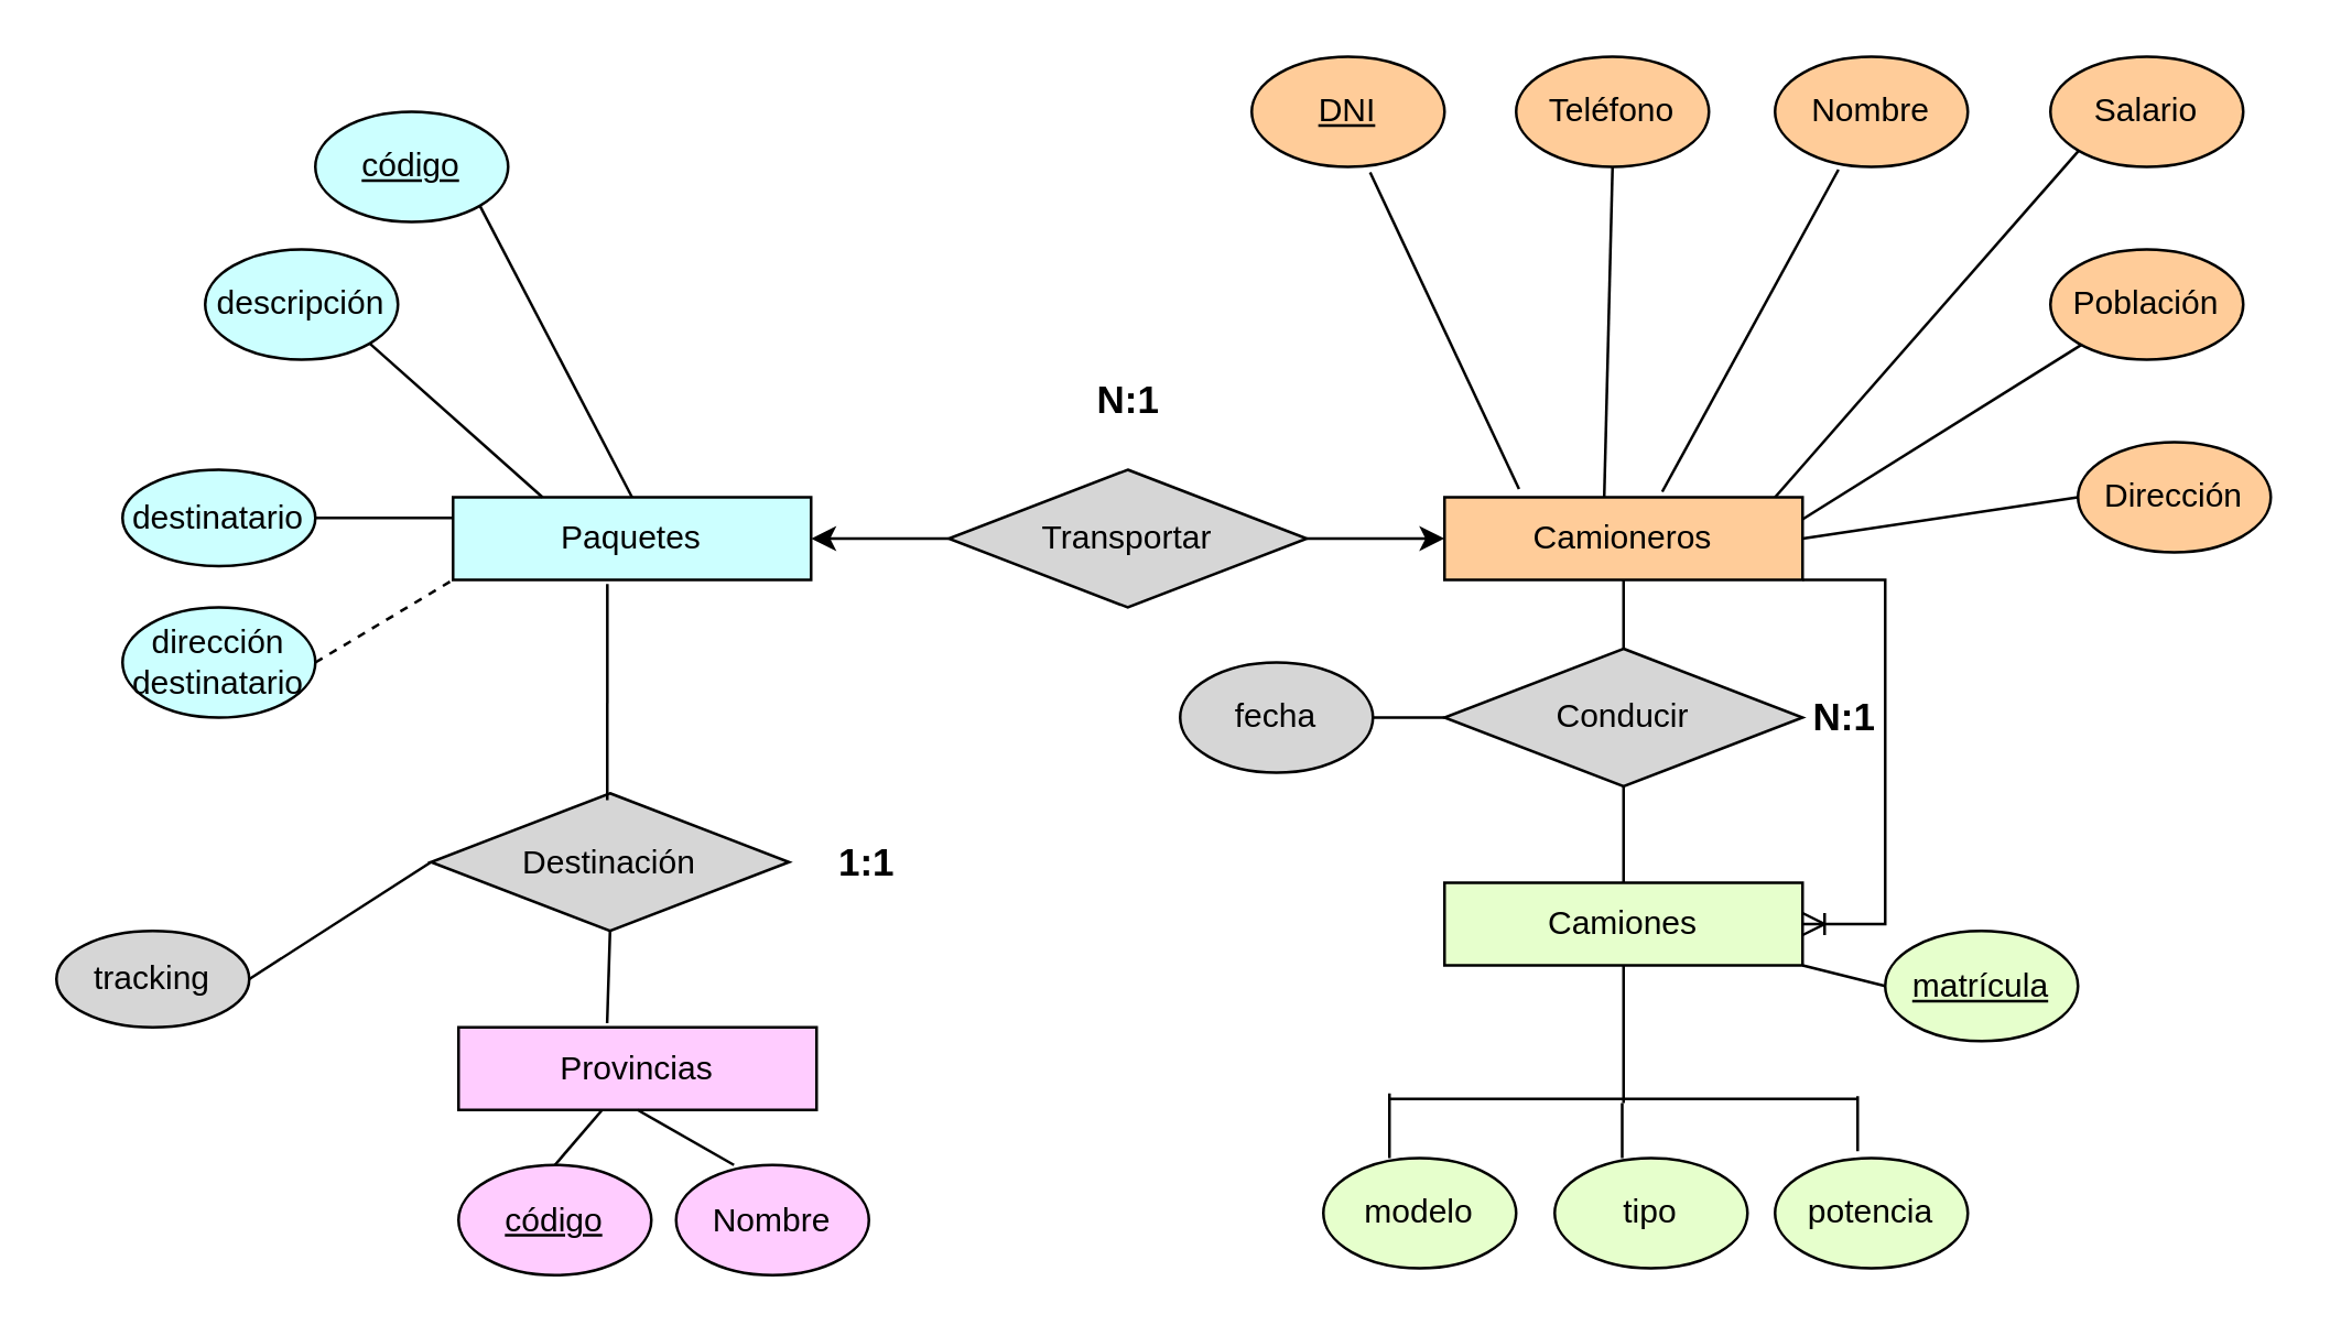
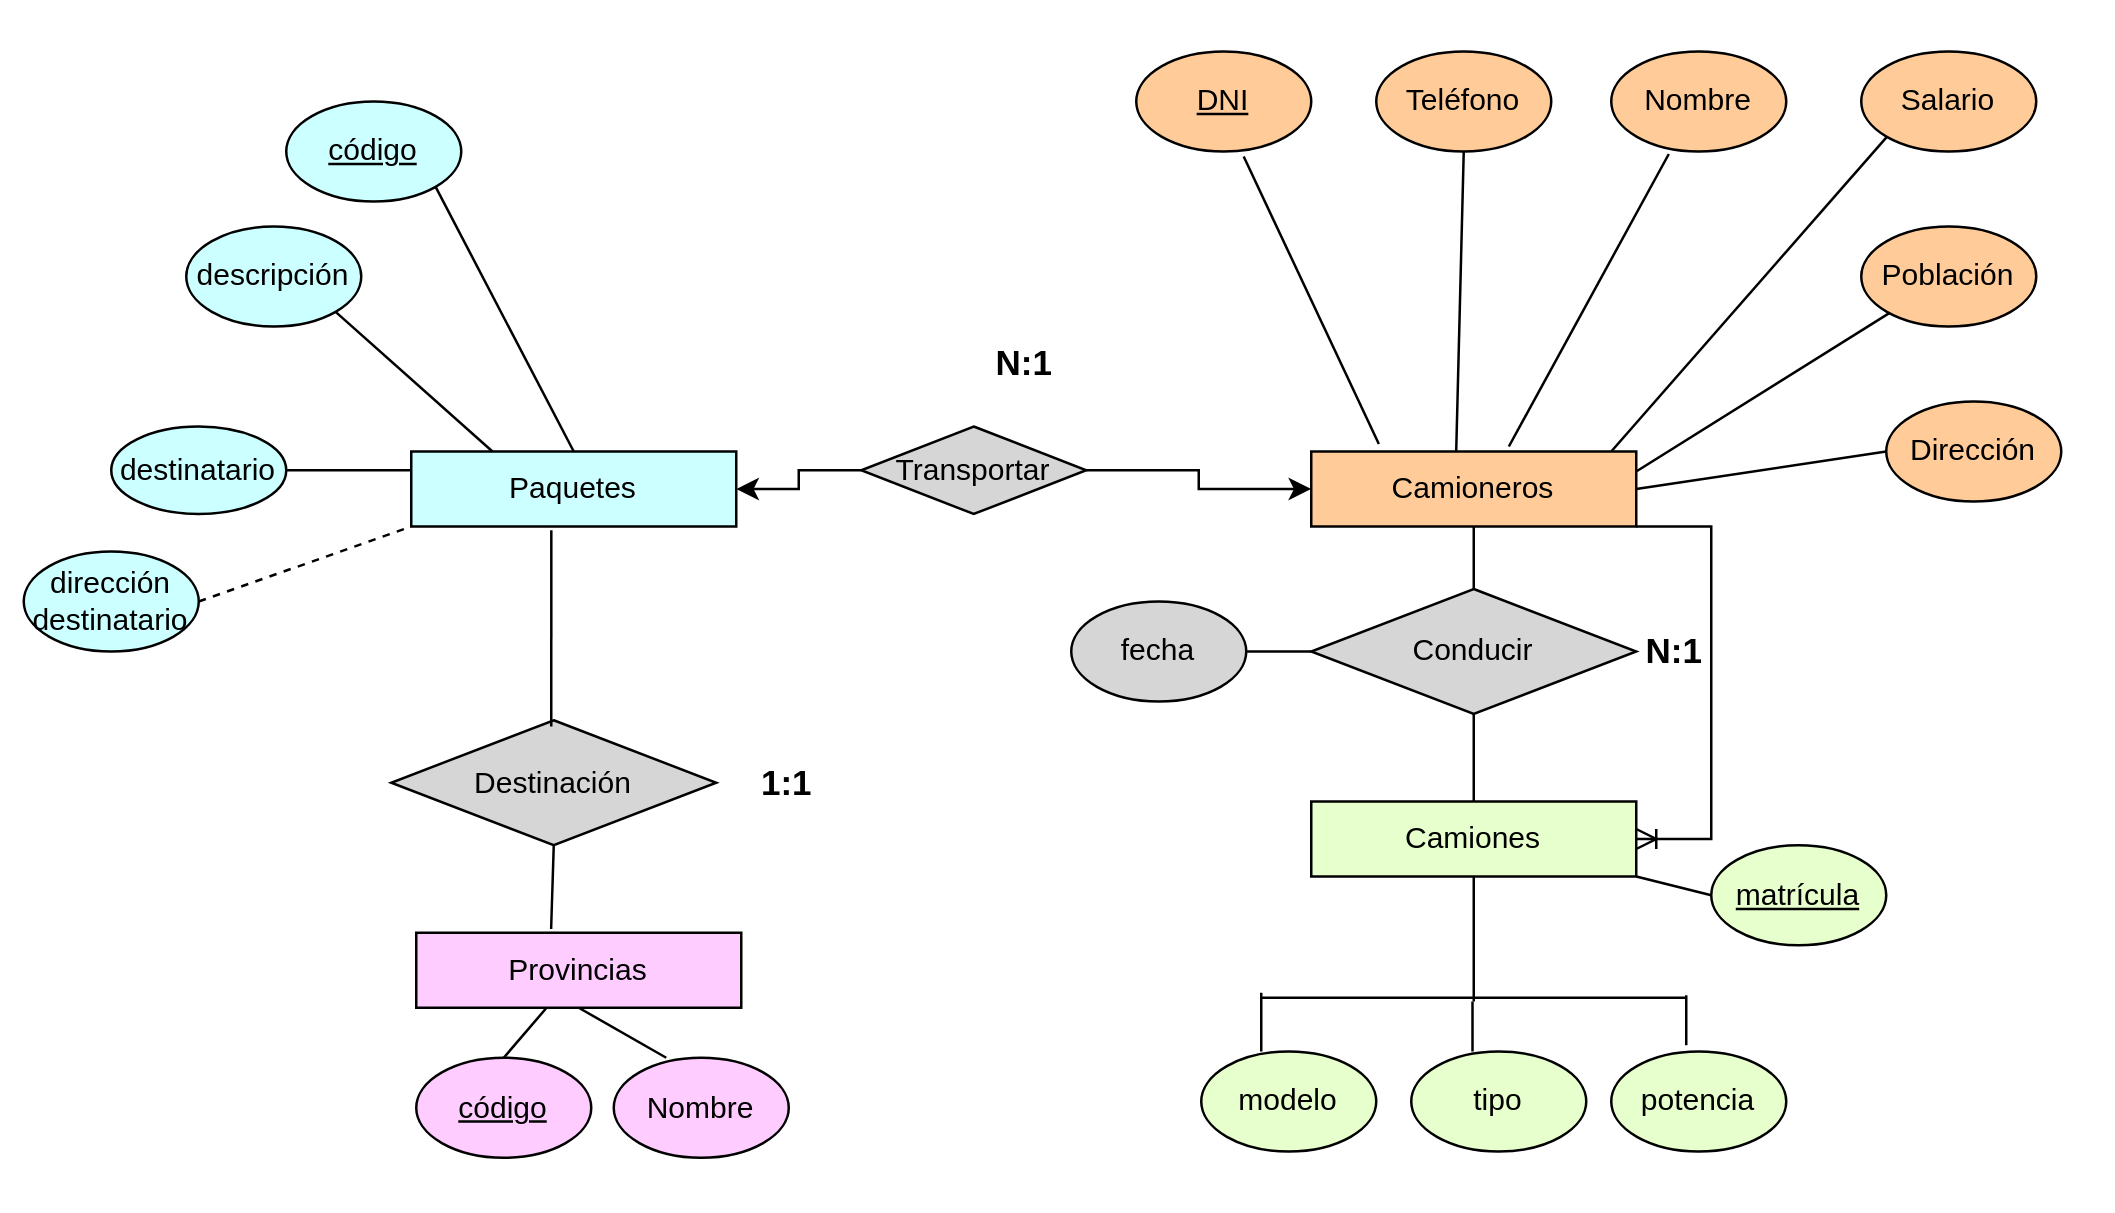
  <mxCell id="0" />
  <mxCell id="1" parent="0" />
  <mxCell id="2" value="Paquetes" style="rounded=0;whiteSpace=wrap;html=1;fillColor=#CCFFFF;" vertex="1" parent="1"><mxGeometry x="164" y="180" width="130" height="30" as="geometry" /></mxCell>
  <mxCell id="3" value="Camioneros" style="rounded=0;whiteSpace=wrap;html=1;fillColor=#FFCC99;" vertex="1" parent="1"><mxGeometry x="524" y="180" width="130" height="30" as="geometry" /></mxCell>
  <mxCell id="4" style="edgeStyle=orthogonalEdgeStyle;rounded=0;orthogonalLoop=1;jettySize=auto;html=1;exitX=1;exitY=0.5;exitDx=0;exitDy=0;" edge="1" parent="1" source="6" target="3"><mxGeometry relative="1" as="geometry" /></mxCell>
  <mxCell id="5" style="edgeStyle=orthogonalEdgeStyle;rounded=0;orthogonalLoop=1;jettySize=auto;html=1;exitX=0;exitY=0.5;exitDx=0;exitDy=0;entryX=1;entryY=0.5;entryDx=0;entryDy=0;" edge="1" parent="1" source="6" target="2"><mxGeometry relative="1" as="geometry" /></mxCell>
- <mxCell id="6" value="Transportar" style="rhombus;whiteSpace=wrap;html=1;fillColor=#D6D6D6;" vertex="1" parent="1"><mxGeometry x="344" y="170" width="130" height="50" as="geometry" /></mxCell>
+ <mxCell id="6" value="Transportar" style="rhombus;whiteSpace=wrap;html=1;fillColor=#D6D6D6;" vertex="1" parent="1"><mxGeometry x="344" y="170" width="90" height="35" as="geometry" /></mxCell>
  <mxCell id="7" value="&lt;u&gt;DNI&lt;/u&gt;" style="ellipse;whiteSpace=wrap;html=1;fillColor=#FFCC99;" vertex="1" parent="1"><mxGeometry x="454" y="20" width="70" height="40" as="geometry" /></mxCell>
  <mxCell id="8" value="Nombre" style="ellipse;whiteSpace=wrap;html=1;fillColor=#FFCC99;" vertex="1" parent="1"><mxGeometry x="644" y="20" width="70" height="40" as="geometry" /></mxCell>
  <mxCell id="9" value="Teléfono" style="ellipse;whiteSpace=wrap;html=1;fillColor=#FFCC99;" vertex="1" parent="1"><mxGeometry x="550" y="20" width="70" height="40" as="geometry" /></mxCell>
  <mxCell id="10" value="Dirección" style="ellipse;whiteSpace=wrap;html=1;fillColor=#FFCC99;" vertex="1" parent="1"><mxGeometry x="754" y="160" width="70" height="40" as="geometry" /></mxCell>
  <mxCell id="11" value="Salario" style="ellipse;whiteSpace=wrap;html=1;fillColor=#FFCC99;" vertex="1" parent="1"><mxGeometry x="744" y="20" width="70" height="40" as="geometry" /></mxCell>
  <mxCell id="12" value="Población" style="ellipse;whiteSpace=wrap;html=1;fillColor=#FFCC99;" vertex="1" parent="1"><mxGeometry x="744" y="90" width="70" height="40" as="geometry" /></mxCell>
  <mxCell id="13" value="" style="endArrow=none;html=1;rounded=0;entryX=0;entryY=1;entryDx=0;entryDy=0;" edge="1" parent="1" target="11"><mxGeometry width="50" height="50" relative="1" as="geometry"><mxPoint x="644" y="180" as="sourcePoint" /><mxPoint x="494" y="250" as="targetPoint" /></mxGeometry></mxCell>
  <mxCell id="14" value="" style="endArrow=none;html=1;rounded=0;entryX=0.329;entryY=1.025;entryDx=0;entryDy=0;entryPerimeter=0;exitX=0.608;exitY=-0.067;exitDx=0;exitDy=0;exitPerimeter=0;" edge="1" parent="1" source="3" target="8"><mxGeometry width="50" height="50" relative="1" as="geometry"><mxPoint x="404" y="350" as="sourcePoint" /><mxPoint x="454" y="300" as="targetPoint" /></mxGeometry></mxCell>
  <mxCell id="15" value="" style="endArrow=none;html=1;rounded=0;entryX=0.5;entryY=1;entryDx=0;entryDy=0;exitX=0.446;exitY=0;exitDx=0;exitDy=0;exitPerimeter=0;" edge="1" parent="1" source="3" target="9"><mxGeometry width="50" height="50" relative="1" as="geometry"><mxPoint x="564" y="180" as="sourcePoint" /><mxPoint x="627.99" y="63.01" as="targetPoint" /></mxGeometry></mxCell>
  <mxCell id="16" value="" style="endArrow=none;html=1;rounded=0;entryX=0.614;entryY=1.05;entryDx=0;entryDy=0;exitX=0.208;exitY=-0.1;exitDx=0;exitDy=0;exitPerimeter=0;entryPerimeter=0;" edge="1" parent="1" source="3" target="7"><mxGeometry width="50" height="50" relative="1" as="geometry"><mxPoint x="591.98" y="190" as="sourcePoint" /><mxPoint x="595" y="70" as="targetPoint" /></mxGeometry></mxCell>
  <mxCell id="17" value="" style="endArrow=none;html=1;rounded=0;exitX=0.923;exitY=-0.067;exitDx=0;exitDy=0;exitPerimeter=0;" edge="1" parent="1" target="12"><mxGeometry width="50" height="50" relative="1" as="geometry"><mxPoint x="653.99" y="187.99" as="sourcePoint" /><mxPoint x="764.251" y="64.142" as="targetPoint" /></mxGeometry></mxCell>
  <mxCell id="18" value="" style="endArrow=none;html=1;rounded=0;exitX=1;exitY=0.5;exitDx=0;exitDy=0;entryX=0;entryY=0.5;entryDx=0;entryDy=0;" edge="1" parent="1" source="3" target="10"><mxGeometry width="50" height="50" relative="1" as="geometry"><mxPoint x="663.99" y="197.99" as="sourcePoint" /><mxPoint x="765.197" y="134.663" as="targetPoint" /></mxGeometry></mxCell>
  <mxCell id="19" value="&lt;u&gt;código&lt;/u&gt;" style="ellipse;whiteSpace=wrap;html=1;fillColor=#CCFFFF;" vertex="1" parent="1"><mxGeometry x="114" y="40" width="70" height="40" as="geometry" /></mxCell>
  <mxCell id="20" value="descripción" style="ellipse;whiteSpace=wrap;html=1;fillColor=#CCFFFF;" vertex="1" parent="1"><mxGeometry x="74" y="90" width="70" height="40" as="geometry" /></mxCell>
  <mxCell id="21" value="Provincias" style="rounded=0;whiteSpace=wrap;html=1;fillColor=#FFCCFF;" vertex="1" parent="1"><mxGeometry x="166" y="372.5" width="130" height="30" as="geometry" /></mxCell>
- <mxCell id="22" value="dirección destinatario" style="ellipse;whiteSpace=wrap;html=1;fillColor=#CCFFFF;" vertex="1" parent="1"><mxGeometry x="44" y="220" width="70" height="40" as="geometry" /></mxCell>
+ <mxCell id="22" value="dirección destinatario" style="ellipse;whiteSpace=wrap;html=1;fillColor=#CCFFFF;" vertex="1" parent="1"><mxGeometry x="9" y="220" width="70" height="40" as="geometry" /></mxCell>
  <mxCell id="23" value="&lt;u&gt;código&lt;/u&gt;" style="ellipse;whiteSpace=wrap;html=1;fillColor=#FFCCFF;" vertex="1" parent="1"><mxGeometry x="166" y="422.5" width="70" height="40" as="geometry" /></mxCell>
  <mxCell id="24" value="Nombre" style="ellipse;whiteSpace=wrap;html=1;fillColor=#FFCCFF;" vertex="1" parent="1"><mxGeometry x="245" y="422.5" width="70" height="40" as="geometry" /></mxCell>
  <mxCell id="25" value="Camiones" style="rounded=0;whiteSpace=wrap;html=1;fillColor=#E6FFCC;" vertex="1" parent="1"><mxGeometry x="524" y="320" width="130" height="30" as="geometry" /></mxCell>
  <mxCell id="26" value="&lt;u&gt;matrícula&lt;/u&gt;" style="ellipse;whiteSpace=wrap;html=1;fillColor=#E6FFCC;" vertex="1" parent="1"><mxGeometry x="684" y="337.5" width="70" height="40" as="geometry" /></mxCell>
  <mxCell id="27" value="modelo" style="ellipse;whiteSpace=wrap;html=1;fillColor=#E6FFCC;" vertex="1" parent="1"><mxGeometry x="480" y="420" width="70" height="40" as="geometry" /></mxCell>
  <mxCell id="28" value="tipo" style="ellipse;whiteSpace=wrap;html=1;fillColor=#E6FFCC;" vertex="1" parent="1"><mxGeometry x="564" y="420" width="70" height="40" as="geometry" /></mxCell>
  <mxCell id="29" value="potencia" style="ellipse;whiteSpace=wrap;html=1;fillColor=#E6FFCC;" vertex="1" parent="1"><mxGeometry x="644" y="420" width="70" height="40" as="geometry" /></mxCell>
  <mxCell id="30" value="Conducir" style="rhombus;whiteSpace=wrap;html=1;fillColor=#D6D6D6;" vertex="1" parent="1"><mxGeometry x="524" y="235" width="130" height="50" as="geometry" /></mxCell>
  <mxCell id="31" value="" style="endArrow=none;html=1;rounded=0;entryX=0.5;entryY=1;entryDx=0;entryDy=0;" edge="1" parent="1" source="30" target="3"><mxGeometry width="50" height="50" relative="1" as="geometry"><mxPoint x="404" y="340" as="sourcePoint" /><mxPoint x="454" y="290" as="targetPoint" /></mxGeometry></mxCell>
  <mxCell id="32" value="" style="endArrow=none;html=1;rounded=0;entryX=0.5;entryY=0;entryDx=0;entryDy=0;exitX=0.5;exitY=1;exitDx=0;exitDy=0;" edge="1" parent="1" source="30" target="25"><mxGeometry width="50" height="50" relative="1" as="geometry"><mxPoint x="599" y="245" as="sourcePoint" /><mxPoint x="599" y="220" as="targetPoint" /></mxGeometry></mxCell>
  <mxCell id="33" value="" style="endArrow=none;html=1;rounded=0;entryX=1;entryY=1;entryDx=0;entryDy=0;exitX=0.5;exitY=0;exitDx=0;exitDy=0;" edge="1" parent="1" source="2" target="19"><mxGeometry width="50" height="50" relative="1" as="geometry"><mxPoint x="404" y="340" as="sourcePoint" /><mxPoint x="454" y="290" as="targetPoint" /></mxGeometry></mxCell>
  <mxCell id="34" value="" style="endArrow=none;html=1;rounded=0;entryX=1;entryY=1;entryDx=0;entryDy=0;exitX=0.25;exitY=0;exitDx=0;exitDy=0;" edge="1" parent="1" source="2" target="20"><mxGeometry width="50" height="50" relative="1" as="geometry"><mxPoint x="404" y="340" as="sourcePoint" /><mxPoint x="454" y="290" as="targetPoint" /></mxGeometry></mxCell>
  <mxCell id="35" value="" style="endArrow=none;html=1;rounded=0;entryX=0;entryY=0.5;entryDx=0;entryDy=0;exitX=1;exitY=1;exitDx=0;exitDy=0;" edge="1" parent="1" source="25" target="26"><mxGeometry width="50" height="50" relative="1" as="geometry"><mxPoint x="644" y="402.5" as="sourcePoint" /><mxPoint x="444" y="365" as="targetPoint" /></mxGeometry></mxCell>
  <mxCell id="36" value="Destinación" style="rhombus;whiteSpace=wrap;html=1;fillColor=#D6D6D6;" vertex="1" parent="1"><mxGeometry x="156" y="287.5" width="130" height="50" as="geometry" /></mxCell>
  <mxCell id="37" value="" style="endArrow=none;html=1;rounded=0;entryX=0.431;entryY=1.05;entryDx=0;entryDy=0;entryPerimeter=0;" edge="1" parent="1" target="2"><mxGeometry width="50" height="50" relative="1" as="geometry"><mxPoint x="220" y="290" as="sourcePoint" /><mxPoint x="220.99" y="251.5" as="targetPoint" /></mxGeometry></mxCell>
  <mxCell id="38" value="" style="endArrow=none;html=1;rounded=0;entryX=0.5;entryY=1;entryDx=0;entryDy=0;exitX=0.415;exitY=-0.05;exitDx=0;exitDy=0;exitPerimeter=0;" edge="1" parent="1" source="21" target="36"><mxGeometry width="50" height="50" relative="1" as="geometry"><mxPoint x="316" y="372.5" as="sourcePoint" /><mxPoint x="366" y="322.5" as="targetPoint" /></mxGeometry></mxCell>
  <mxCell id="39" value="destinatario" style="ellipse;whiteSpace=wrap;html=1;fillColor=#CCFFFF;" vertex="1" parent="1"><mxGeometry x="44" y="170" width="70" height="35" as="geometry" /></mxCell>
  <mxCell id="40" value="" style="endArrow=none;html=1;rounded=0;entryX=1;entryY=0.5;entryDx=0;entryDy=0;exitX=0;exitY=0.25;exitDx=0;exitDy=0;" edge="1" parent="1" source="2" target="39"><mxGeometry width="50" height="50" relative="1" as="geometry"><mxPoint x="404" y="310" as="sourcePoint" /><mxPoint x="124" y="200" as="targetPoint" /></mxGeometry></mxCell>
  <mxCell id="41" value="" style="endArrow=none;html=1;rounded=0;exitX=1;exitY=0.5;exitDx=0;exitDy=0;entryX=0;entryY=1;entryDx=0;entryDy=0;dashed=1;" edge="1" parent="1" source="22" target="2"><mxGeometry width="50" height="50" relative="1" as="geometry"><mxPoint x="404" y="310" as="sourcePoint" /><mxPoint x="454" y="260" as="targetPoint" /></mxGeometry></mxCell>
  <mxCell id="42" value="" style="endArrow=none;html=1;rounded=0;entryX=0.5;entryY=0;entryDx=0;entryDy=0;" edge="1" parent="1" source="21" target="23"><mxGeometry width="50" height="50" relative="1" as="geometry"><mxPoint x="316" y="342.5" as="sourcePoint" /><mxPoint x="366" y="292.5" as="targetPoint" /></mxGeometry></mxCell>
  <mxCell id="43" value="" style="endArrow=none;html=1;rounded=0;exitX=0.3;exitY=0;exitDx=0;exitDy=0;exitPerimeter=0;entryX=0.5;entryY=1;entryDx=0;entryDy=0;" edge="1" parent="1" source="24" target="21"><mxGeometry width="50" height="50" relative="1" as="geometry"><mxPoint x="316" y="342.5" as="sourcePoint" /><mxPoint x="366" y="292.5" as="targetPoint" /></mxGeometry></mxCell>
  <mxCell id="44" value="fecha" style="ellipse;whiteSpace=wrap;html=1;fillColor=#D6D6D6;" vertex="1" parent="1"><mxGeometry x="428" y="240" width="70" height="40" as="geometry" /></mxCell>
  <mxCell id="45" value="" style="endArrow=none;html=1;rounded=0;entryX=0;entryY=0.5;entryDx=0;entryDy=0;exitX=1;exitY=0.5;exitDx=0;exitDy=0;" edge="1" parent="1" source="44" target="30"><mxGeometry width="50" height="50" relative="1" as="geometry"><mxPoint x="404" y="320" as="sourcePoint" /><mxPoint x="454" y="270" as="targetPoint" /></mxGeometry></mxCell>
- <mxCell id="46" value="tracking" style="ellipse;whiteSpace=wrap;html=1;fillColor=#D6D6D6;" vertex="1" parent="1"><mxGeometry x="20" y="337.5" width="70" height="35" as="geometry" /></mxCell>
- <mxCell id="47" value="" style="endArrow=none;html=1;rounded=0;exitX=1;exitY=0.5;exitDx=0;exitDy=0;entryX=0;entryY=0.5;entryDx=0;entryDy=0;" edge="1" parent="1" source="46" target="36"><mxGeometry width="50" height="50" relative="1" as="geometry"><mxPoint x="380" y="360" as="sourcePoint" /><mxPoint x="430" y="310" as="targetPoint" /></mxGeometry></mxCell>
  <mxCell id="48" value="&lt;b&gt;&lt;font style=&quot;font-size: 14px;&quot;&gt;N:1&lt;/font&gt;&lt;/b&gt;" style="text;html=1;align=center;verticalAlign=middle;resizable=0;points=[];autosize=1;strokeColor=none;fillColor=none;" vertex="1" parent="1"><mxGeometry x="644" y="245" width="50" height="30" as="geometry" /></mxCell>
  <mxCell id="49" value="" style="endArrow=none;html=1;rounded=0;fontSize=14;entryX=0.5;entryY=1;entryDx=0;entryDy=0;" edge="1" parent="1" target="25"><mxGeometry width="50" height="50" relative="1" as="geometry"><mxPoint x="589" y="400" as="sourcePoint" /><mxPoint x="434" y="270" as="targetPoint" /></mxGeometry></mxCell>
  <mxCell id="50" value="" style="line;strokeWidth=1;rotatable=0;dashed=0;labelPosition=right;align=left;verticalAlign=middle;spacingTop=0;spacingLeft=6;points=[];portConstraint=eastwest;fontSize=14;fillColor=#FFCCFF;" vertex="1" parent="1"><mxGeometry x="504" y="393.5" width="170" height="10" as="geometry" /></mxCell>
  <mxCell id="51" value="" style="endArrow=none;html=1;rounded=0;fontSize=14;" edge="1" parent="1"><mxGeometry width="50" height="50" relative="1" as="geometry"><mxPoint x="504" y="420" as="sourcePoint" /><mxPoint x="504" y="396.5" as="targetPoint" /></mxGeometry></mxCell>
  <mxCell id="52" value="" style="endArrow=none;html=1;rounded=0;fontSize=14;" edge="1" parent="1"><mxGeometry width="50" height="50" relative="1" as="geometry"><mxPoint x="588.5" y="420" as="sourcePoint" /><mxPoint x="588.5" y="400" as="targetPoint" /></mxGeometry></mxCell>
  <mxCell id="53" value="" style="endArrow=none;html=1;rounded=0;fontSize=14;" edge="1" parent="1"><mxGeometry width="50" height="50" relative="1" as="geometry"><mxPoint x="674" y="417.5" as="sourcePoint" /><mxPoint x="674" y="397.5" as="targetPoint" /></mxGeometry></mxCell>
  <mxCell id="54" value="" style="edgeStyle=entityRelationEdgeStyle;fontSize=12;html=1;endArrow=ERoneToMany;rounded=0;exitX=1;exitY=1;exitDx=0;exitDy=0;" edge="1" parent="1" source="3" target="25"><mxGeometry width="100" height="100" relative="1" as="geometry"><mxPoint x="440" y="371.5" as="sourcePoint" /><mxPoint x="550" y="371.5" as="targetPoint" /></mxGeometry></mxCell>
  <mxCell id="55" value="&lt;b&gt;&lt;font style=&quot;font-size: 14px;&quot;&gt;N:1&lt;/font&gt;&lt;/b&gt;" style="text;html=1;align=center;verticalAlign=middle;resizable=0;points=[];autosize=1;strokeColor=none;fillColor=none;" vertex="1" parent="1"><mxGeometry x="384" y="130" width="50" height="30" as="geometry" /></mxCell>
  <mxCell id="56" value="&lt;b&gt;&lt;font style=&quot;font-size: 14px;&quot;&gt;1:1&lt;/font&gt;&lt;/b&gt;" style="text;html=1;align=center;verticalAlign=middle;resizable=0;points=[];autosize=1;strokeColor=none;fillColor=none;" vertex="1" parent="1"><mxGeometry x="294" y="297.5" width="40" height="30" as="geometry" /></mxCell>
